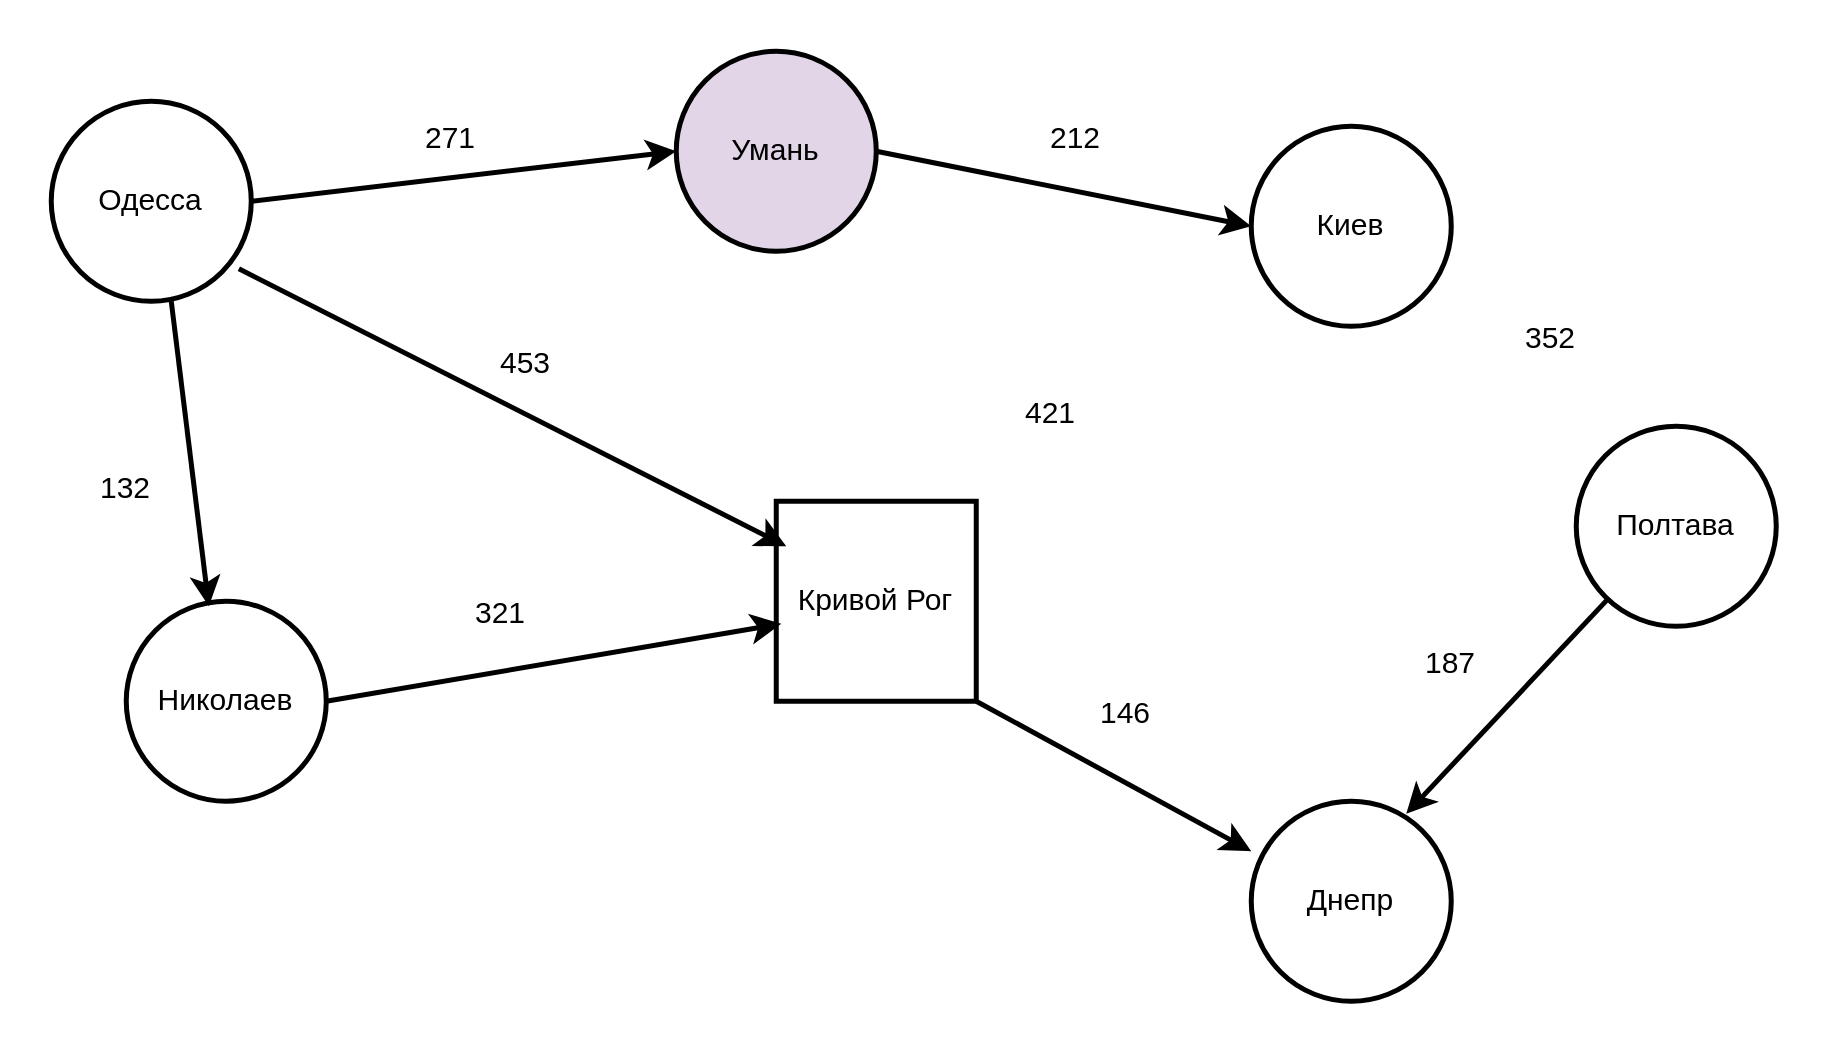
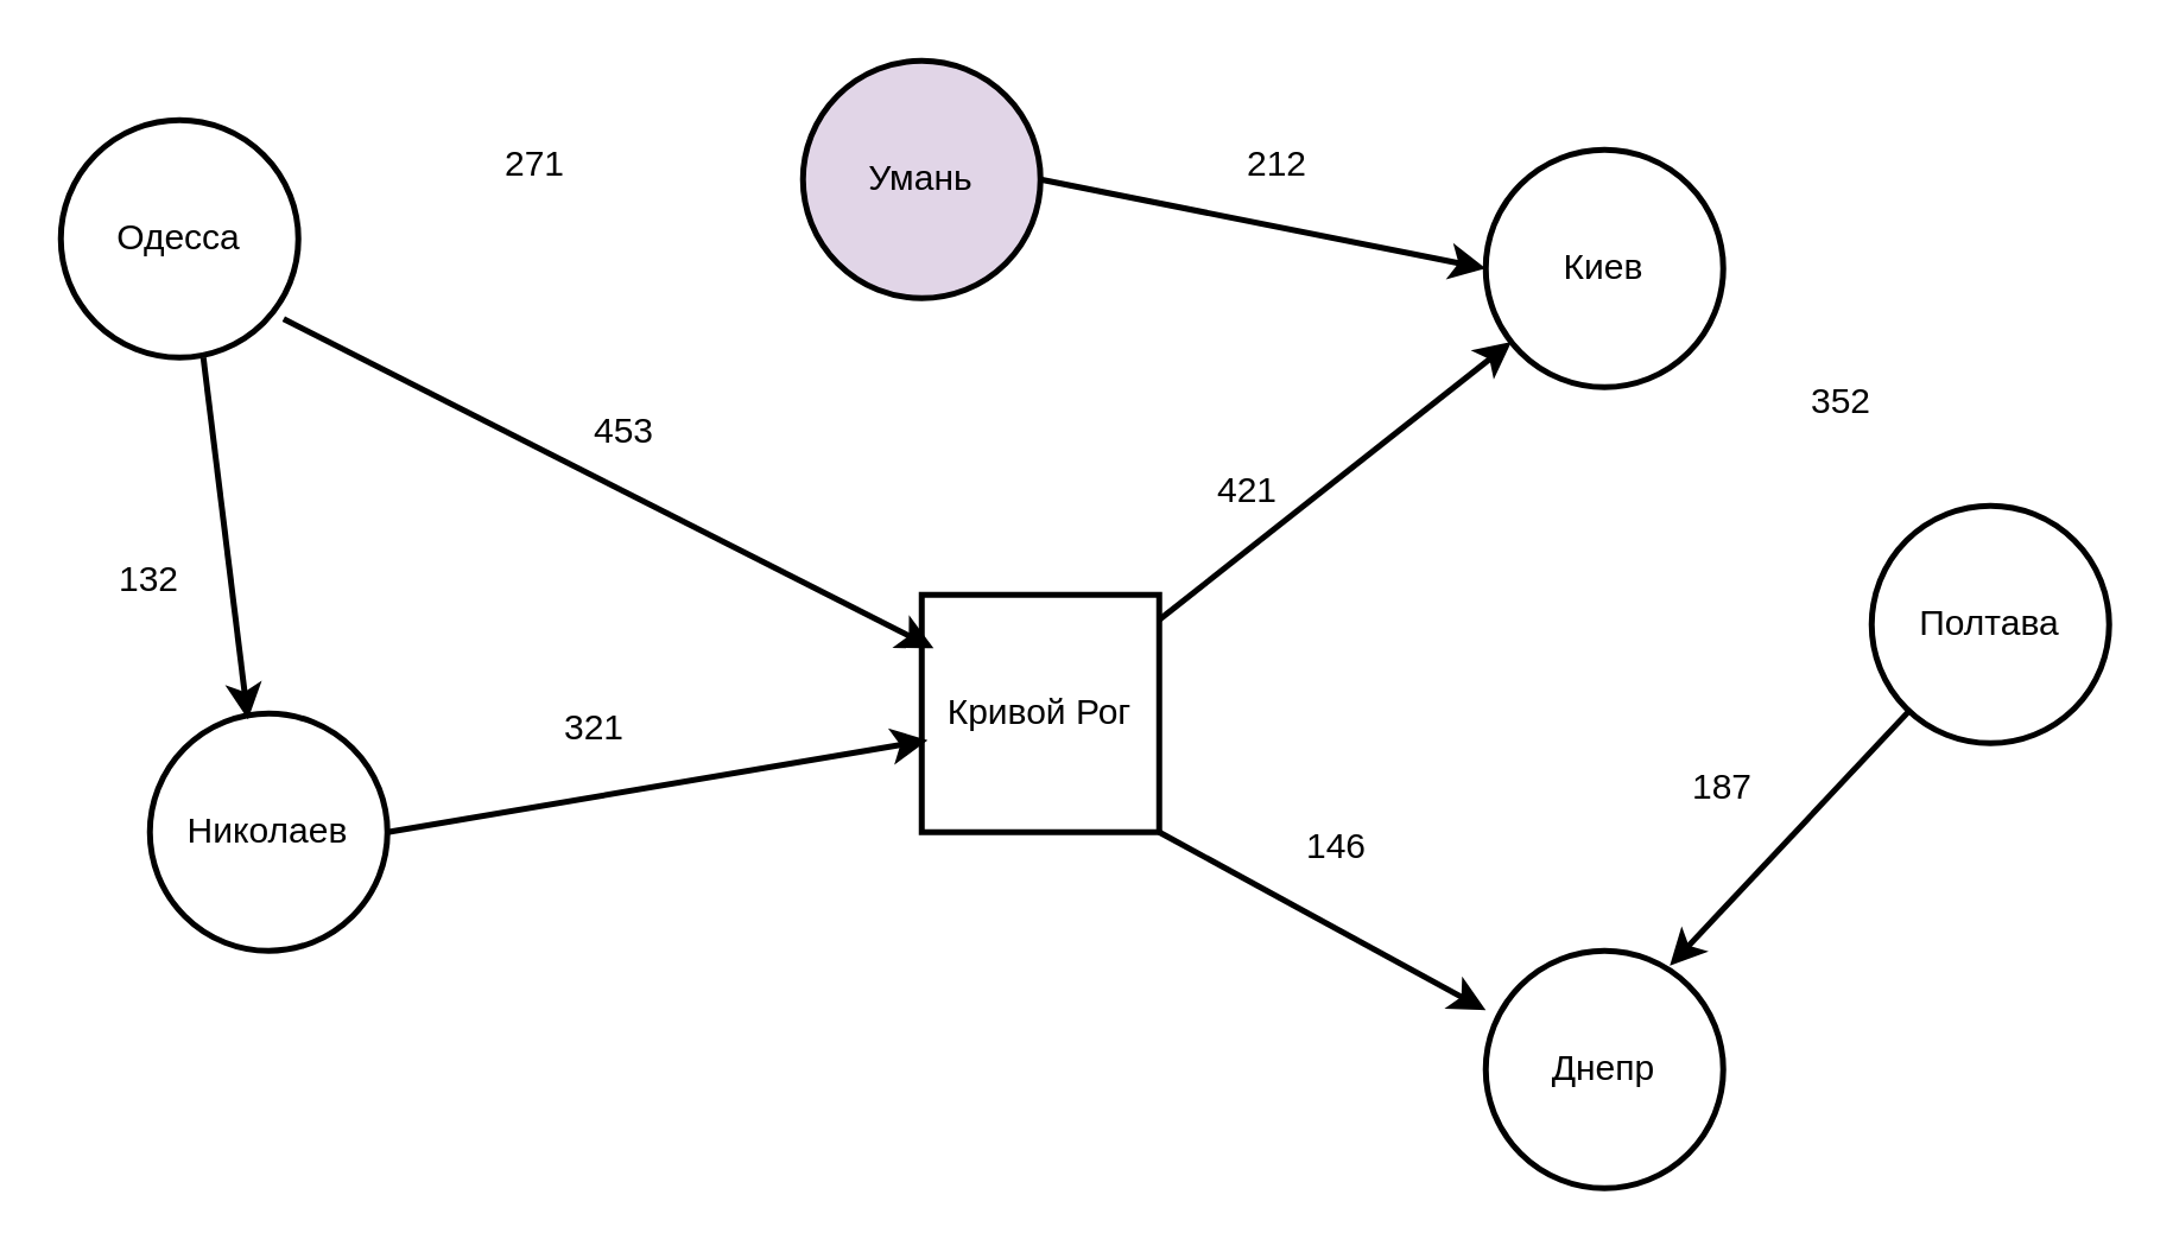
  <mxCell id="0" />
  <mxCell id="1" parent="0" />
  <mxCell id="2" value="Одесса" style="ellipse;whiteSpace=wrap;html=1;aspect=fixed;strokeWidth=2;" vertex="1" parent="1"><mxGeometry x="20" y="40" width="80" height="80" as="geometry" /></mxCell>
  <mxCell id="3" value="Николаев" style="ellipse;whiteSpace=wrap;html=1;aspect=fixed;strokeWidth=2;" vertex="1" parent="1"><mxGeometry x="50" y="240" width="80" height="80" as="geometry" /></mxCell>
  <mxCell id="4" value="Кривой Рог" style="whiteSpace=wrap;html=1;aspect=fixed;strokeWidth=2;rounded=0;" vertex="1" parent="1"><mxGeometry x="310" y="200" width="80" height="80" as="geometry" /></mxCell>
  <mxCell id="5" value="Умань" style="ellipse;whiteSpace=wrap;html=1;aspect=fixed;strokeWidth=2;fillColor=#e1d5e7;" vertex="1" parent="1"><mxGeometry x="270" y="20" width="80" height="80" as="geometry" /></mxCell>
  <mxCell id="6" value="Киев" style="ellipse;whiteSpace=wrap;html=1;aspect=fixed;strokeWidth=2;" vertex="1" parent="1"><mxGeometry x="500" y="50" width="80" height="80" as="geometry" /></mxCell>
  <mxCell id="7" value="Полтава" style="ellipse;whiteSpace=wrap;html=1;aspect=fixed;strokeWidth=2;" vertex="1" parent="1"><mxGeometry x="630" y="170" width="80" height="80" as="geometry" /></mxCell>
  <mxCell id="8" value="Днепр" style="ellipse;whiteSpace=wrap;html=1;aspect=fixed;strokeWidth=2;" vertex="1" parent="1"><mxGeometry x="500" y="320" width="80" height="80" as="geometry" /></mxCell>
  <mxCell id="9" value="" style="endArrow=classic;html=1;rounded=0;exitX=0.6;exitY=1;exitDx=0;exitDy=0;entryX=0.413;entryY=0.025;entryDx=0;entryDy=0;entryPerimeter=0;exitPerimeter=0;strokeWidth=2;" edge="1" parent="1" source="2" target="3"><mxGeometry width="50" height="50" relative="1" as="geometry"><mxPoint x="310" y="210" as="sourcePoint" /><mxPoint x="360" y="160" as="targetPoint" /></mxGeometry></mxCell>
- <mxCell id="10" value="" style="endArrow=classic;html=1;rounded=0;exitX=1;exitY=0.5;exitDx=0;exitDy=0;entryX=0;entryY=0.5;entryDx=0;entryDy=0;strokeWidth=2;" edge="1" parent="1" source="2" target="5"><mxGeometry width="50" height="50" relative="1" as="geometry"><mxPoint x="150" y="80" as="sourcePoint" /><mxPoint x="200" y="30" as="targetPoint" /></mxGeometry></mxCell>
  <mxCell id="11" value="" style="endArrow=classic;html=1;rounded=0;exitX=0.938;exitY=0.838;exitDx=0;exitDy=0;exitPerimeter=0;entryX=0.05;entryY=0.225;entryDx=0;entryDy=0;entryPerimeter=0;strokeWidth=2;" edge="1" parent="1" source="2" target="4"><mxGeometry width="50" height="50" relative="1" as="geometry"><mxPoint x="310" y="210" as="sourcePoint" /><mxPoint x="360" y="160" as="targetPoint" /></mxGeometry></mxCell>
  <mxCell id="12" value="" style="endArrow=classic;html=1;rounded=0;exitX=1;exitY=0.5;exitDx=0;exitDy=0;entryX=0;entryY=0.5;entryDx=0;entryDy=0;strokeWidth=2;" edge="1" parent="1" source="5" target="6"><mxGeometry width="50" height="50" relative="1" as="geometry"><mxPoint x="350" y="160" as="sourcePoint" /><mxPoint x="400" y="110" as="targetPoint" /></mxGeometry></mxCell>
  <mxCell id="13" value="" style="endArrow=classic;html=1;rounded=0;entryX=0.775;entryY=0.063;entryDx=0;entryDy=0;entryPerimeter=0;strokeWidth=2;" edge="1" parent="1" source="7" target="8"><mxGeometry width="50" height="50" relative="1" as="geometry"><mxPoint x="490" y="250" as="sourcePoint" /><mxPoint x="540" y="200" as="targetPoint" /></mxGeometry></mxCell>
  <mxCell id="14" value="" style="endArrow=classic;html=1;rounded=0;exitX=1;exitY=1;exitDx=0;exitDy=0;entryX=0;entryY=0.25;entryDx=0;entryDy=0;entryPerimeter=0;strokeWidth=2;" edge="1" parent="1" source="4" target="8"><mxGeometry width="50" height="50" relative="1" as="geometry"><mxPoint x="310" y="210" as="sourcePoint" /><mxPoint x="360" y="160" as="targetPoint" /></mxGeometry></mxCell>
  <mxCell id="15" value="" style="endArrow=classic;html=1;rounded=0;exitX=1;exitY=0.5;exitDx=0;exitDy=0;entryX=0.025;entryY=0.613;entryDx=0;entryDy=0;entryPerimeter=0;strokeWidth=2;" edge="1" parent="1" source="3" target="4"><mxGeometry width="50" height="50" relative="1" as="geometry"><mxPoint x="190" y="320" as="sourcePoint" /><mxPoint x="240" y="270" as="targetPoint" /></mxGeometry></mxCell>
+ <mxCell id="16" value="" style="endArrow=classic;html=1;rounded=0;strokeWidth=2;" edge="1" parent="1" source="4" target="6"><mxGeometry width="50" height="50" relative="1" as="geometry"><mxPoint x="410" y="200" as="sourcePoint" /><mxPoint x="460" y="150" as="targetPoint" /></mxGeometry></mxCell>
  <mxCell id="17" value="271" style="text;html=1;strokeColor=none;fillColor=none;align=center;verticalAlign=middle;whiteSpace=wrap;rounded=0;strokeWidth=2;" vertex="1" parent="1"><mxGeometry x="150" y="40" width="60" height="30" as="geometry" /></mxCell>
  <mxCell id="18" value="212" style="text;html=1;strokeColor=none;fillColor=none;align=center;verticalAlign=middle;whiteSpace=wrap;rounded=0;strokeWidth=2;" vertex="1" parent="1"><mxGeometry x="400" y="40" width="60" height="30" as="geometry" /></mxCell>
  <mxCell id="19" value="453" style="text;html=1;strokeColor=none;fillColor=none;align=center;verticalAlign=middle;whiteSpace=wrap;rounded=0;strokeWidth=2;" vertex="1" parent="1"><mxGeometry x="180" y="130" width="60" height="30" as="geometry" /></mxCell>
  <mxCell id="20" value="132" style="text;html=1;strokeColor=none;fillColor=none;align=center;verticalAlign=middle;whiteSpace=wrap;rounded=0;strokeWidth=2;" vertex="1" parent="1"><mxGeometry x="20" y="180" width="60" height="30" as="geometry" /></mxCell>
  <mxCell id="21" value="321" style="text;html=1;strokeColor=none;fillColor=none;align=center;verticalAlign=middle;whiteSpace=wrap;rounded=0;strokeWidth=2;" vertex="1" parent="1"><mxGeometry x="170" y="230" width="60" height="30" as="geometry" /></mxCell>
  <mxCell id="22" value="421" style="text;html=1;strokeColor=none;fillColor=none;align=center;verticalAlign=middle;whiteSpace=wrap;rounded=0;strokeWidth=2;" vertex="1" parent="1"><mxGeometry x="390" y="150" width="60" height="30" as="geometry" /></mxCell>
  <mxCell id="23" value="352" style="text;html=1;strokeColor=none;fillColor=none;align=center;verticalAlign=middle;whiteSpace=wrap;rounded=0;strokeWidth=2;" vertex="1" parent="1"><mxGeometry x="590" y="120" width="60" height="30" as="geometry" /></mxCell>
  <mxCell id="24" value="187" style="text;html=1;strokeColor=none;fillColor=none;align=center;verticalAlign=middle;whiteSpace=wrap;rounded=0;strokeWidth=2;" vertex="1" parent="1"><mxGeometry x="550" y="250" width="60" height="30" as="geometry" /></mxCell>
  <mxCell id="25" value="146" style="text;html=1;strokeColor=none;fillColor=none;align=center;verticalAlign=middle;whiteSpace=wrap;rounded=0;strokeWidth=2;" vertex="1" parent="1"><mxGeometry x="420" y="270" width="60" height="30" as="geometry" /></mxCell>
